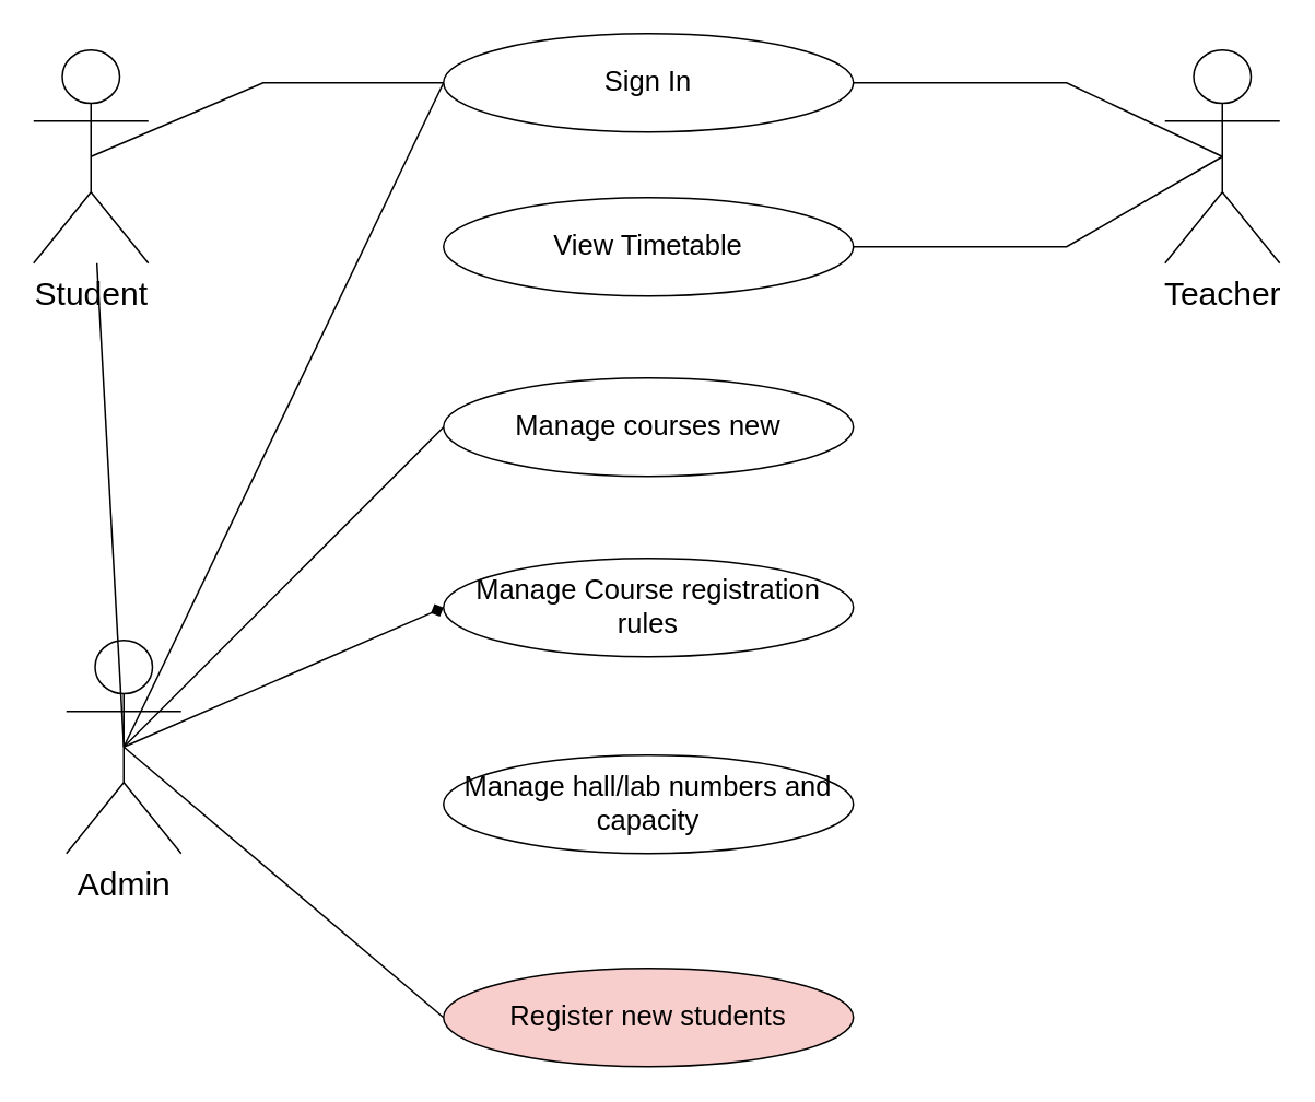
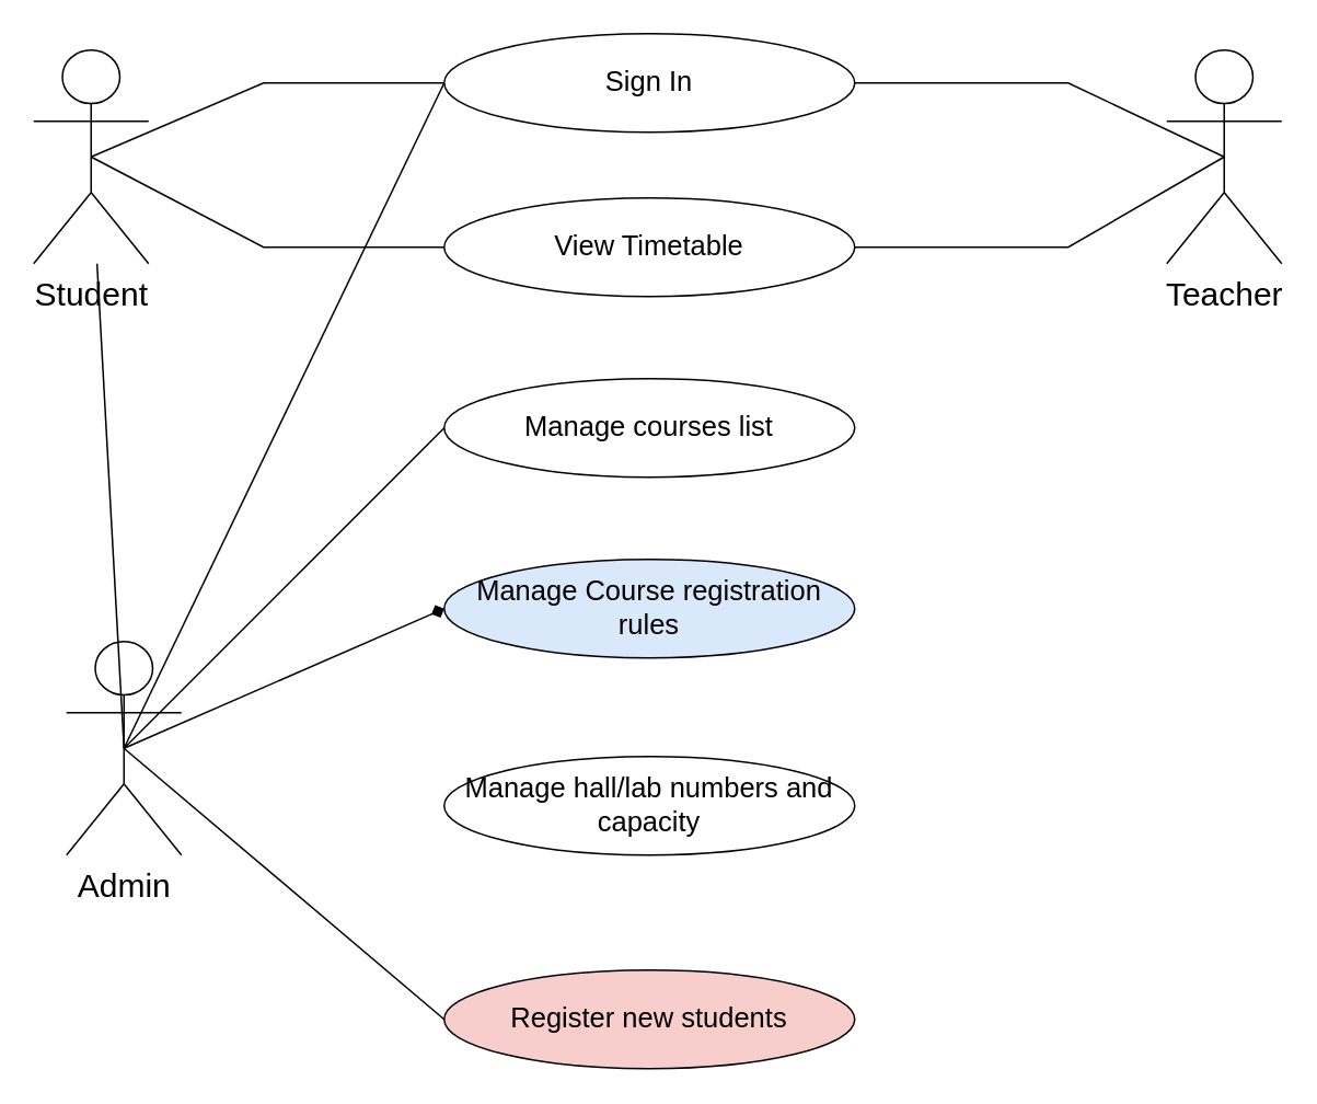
  <mxCell id="0" />
  <mxCell id="1" parent="0" />
  <mxCell id="2" value="Sign In" style="ellipse;whiteSpace=wrap;html=1;fontSize=17;" vertex="1" parent="1"><mxGeometry x="270" y="20" width="250" height="60" as="geometry" /></mxCell>
  <mxCell id="3" value="View Timetable" style="ellipse;whiteSpace=wrap;html=1;fontSize=17;" vertex="1" parent="1"><mxGeometry x="270" y="120" width="250" height="60" as="geometry" /></mxCell>
- <mxCell id="4" value="Manage courses new" style="ellipse;whiteSpace=wrap;html=1;fontSize=17;" vertex="1" parent="1"><mxGeometry x="270" y="230" width="250" height="60" as="geometry" /></mxCell>
- <mxCell id="5" value="Manage Course registration rules" style="ellipse;whiteSpace=wrap;html=1;fontSize=17;" vertex="1" parent="1"><mxGeometry x="270" y="340" width="250" height="60" as="geometry" /></mxCell>
+ <mxCell id="4" value="Manage courses list" style="ellipse;whiteSpace=wrap;html=1;fontSize=17;" vertex="1" parent="1"><mxGeometry x="270" y="230" width="250" height="60" as="geometry" /></mxCell>
+ <mxCell id="5" value="Manage Course registration rules" style="ellipse;whiteSpace=wrap;html=1;fontSize=17;fillColor=#dae8fc;" vertex="1" parent="1"><mxGeometry x="270" y="340" width="250" height="60" as="geometry" /></mxCell>
  <mxCell id="6" value="&lt;span id=&quot;docs-internal-guid-a7b633a0-7fff-710b-afba-8ddc5b385306&quot;&gt;&lt;span style=&quot;font-family: Arial, sans-serif; background-color: transparent; font-variant-numeric: normal; font-variant-east-asian: normal; font-variant-alternates: normal; font-variant-position: normal; font-variant-emoji: normal; vertical-align: baseline; white-space-collapse: preserve;&quot;&gt;Manage hall/lab numbers and capacity&lt;/span&gt;&lt;/span&gt;" style="ellipse;whiteSpace=wrap;html=1;fontSize=17;" vertex="1" parent="1"><mxGeometry x="270" y="460" width="250" height="60" as="geometry" /></mxCell>
  <mxCell id="7" value="Register new students" style="ellipse;whiteSpace=wrap;html=1;fontSize=17;fillColor=#f8cecc;" vertex="1" parent="1"><mxGeometry x="270" y="590" width="250" height="60" as="geometry" /></mxCell>
  <mxCell id="8" value="Student" style="shape=umlActor;verticalLabelPosition=bottom;verticalAlign=top;html=1;outlineConnect=0;fontSize=20;" vertex="1" parent="1"><mxGeometry x="20" y="30" width="70" height="130" as="geometry" /></mxCell>
  <mxCell id="9" value="Teacher" style="shape=umlActor;verticalLabelPosition=bottom;verticalAlign=top;html=1;outlineConnect=0;fontSize=20;" vertex="1" parent="1"><mxGeometry x="710" y="30" width="70" height="130" as="geometry" /></mxCell>
  <mxCell id="10" value="Admin&lt;div&gt;&lt;br&gt;&lt;/div&gt;" style="shape=umlActor;verticalLabelPosition=bottom;verticalAlign=top;html=1;outlineConnect=0;fontSize=20;" vertex="1" parent="1"><mxGeometry x="40" y="390" width="70" height="130" as="geometry" /></mxCell>
  <mxCell id="11" value="" style="endArrow=none;html=1;rounded=0;entryX=0;entryY=0.5;entryDx=0;entryDy=0;exitX=0.5;exitY=0.5;exitDx=0;exitDy=0;exitPerimeter=0;" edge="1" parent="1" source="8" target="2"><mxGeometry width="50" height="50" relative="1" as="geometry"><mxPoint x="410" y="350" as="sourcePoint" /><mxPoint x="460" y="300" as="targetPoint" /><Array as="points"><mxPoint x="160" y="50" /></Array></mxGeometry></mxCell>
+ <mxCell id="12" value="" style="endArrow=none;html=1;rounded=0;entryX=0;entryY=0.5;entryDx=0;entryDy=0;exitX=0.5;exitY=0.5;exitDx=0;exitDy=0;exitPerimeter=0;" edge="1" parent="1" source="8" target="3"><mxGeometry width="50" height="50" relative="1" as="geometry"><mxPoint x="85" y="115" as="sourcePoint" /><mxPoint x="280" y="60" as="targetPoint" /><Array as="points"><mxPoint x="160" y="150" /></Array></mxGeometry></mxCell>
  <mxCell id="13" value="" style="endArrow=none;html=1;rounded=0;entryX=1;entryY=0.5;entryDx=0;entryDy=0;exitX=0.5;exitY=0.5;exitDx=0;exitDy=0;exitPerimeter=0;" edge="1" parent="1" source="9" target="2"><mxGeometry width="50" height="50" relative="1" as="geometry"><mxPoint x="95" y="125" as="sourcePoint" /><mxPoint x="290" y="70" as="targetPoint" /><Array as="points"><mxPoint x="650" y="50" /></Array></mxGeometry></mxCell>
  <mxCell id="14" value="" style="endArrow=none;html=1;rounded=0;entryX=1;entryY=0.5;entryDx=0;entryDy=0;exitX=0.5;exitY=0.5;exitDx=0;exitDy=0;exitPerimeter=0;" edge="1" parent="1" source="9" target="3"><mxGeometry width="50" height="50" relative="1" as="geometry"><mxPoint x="105" y="135" as="sourcePoint" /><mxPoint x="300" y="80" as="targetPoint" /><Array as="points"><mxPoint x="650" y="150" /></Array></mxGeometry></mxCell>
  <mxCell id="15" value="" style="endArrow=none;html=1;rounded=0;entryX=0;entryY=0.5;entryDx=0;entryDy=0;exitX=0.5;exitY=0.5;exitDx=0;exitDy=0;exitPerimeter=0;" edge="1" parent="1" source="10" target="2"><mxGeometry width="50" height="50" relative="1" as="geometry"><mxPoint x="85" y="115" as="sourcePoint" /><mxPoint x="280" y="160" as="targetPoint" /></mxGeometry></mxCell>
  <mxCell id="16" value="" style="endArrow=none;html=1;rounded=0;entryX=0;entryY=0.5;entryDx=0;entryDy=0;exitX=0.5;exitY=0.5;exitDx=0;exitDy=0;exitPerimeter=0;" edge="1" parent="1" source="10" target="4"><mxGeometry width="50" height="50" relative="1" as="geometry"><mxPoint x="95" y="125" as="sourcePoint" /><mxPoint x="290" y="170" as="targetPoint" /></mxGeometry></mxCell>
  <mxCell id="17" value="" style="endArrow=diamond;html=1;rounded=0;exitX=0.5;exitY=0.5;exitDx=0;exitDy=0;exitPerimeter=0;entryX=0;entryY=0.5;entryDx=0;entryDy=0;" edge="1" parent="1" source="10" target="5"><mxGeometry width="50" height="50" relative="1" as="geometry"><mxPoint x="105" y="135" as="sourcePoint" /><mxPoint x="260" y="360" as="targetPoint" /></mxGeometry></mxCell>
  <mxCell id="18" value="" style="endArrow=none;html=1;rounded=0;exitX=0.5;exitY=0.5;exitDx=0;exitDy=0;exitPerimeter=0;" edge="1" parent="1" source="10" target="8"><mxGeometry width="50" height="50" relative="1" as="geometry"><mxPoint x="75" y="105" as="sourcePoint" /><mxPoint x="270" y="150" as="targetPoint" /></mxGeometry></mxCell>
  <mxCell id="19" value="" style="endArrow=none;html=1;rounded=0;entryX=0;entryY=0.5;entryDx=0;entryDy=0;exitX=0.5;exitY=0.5;exitDx=0;exitDy=0;exitPerimeter=0;" edge="1" parent="1" source="10" target="7"><mxGeometry width="50" height="50" relative="1" as="geometry"><mxPoint x="85" y="115" as="sourcePoint" /><mxPoint x="280" y="160" as="targetPoint" /></mxGeometry></mxCell>
